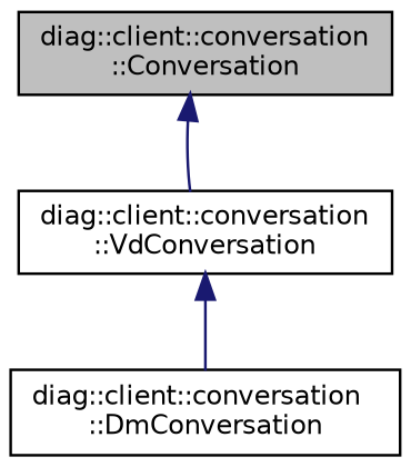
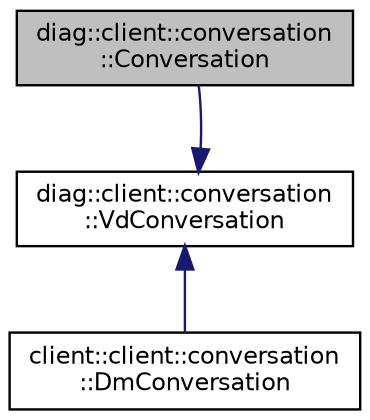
  digraph {
    rankdir=TB
    node [color=black fillcolor=white fontname=Helvetica fontsize=10 shape=record style=filled]
    edge [color=midnightblue dir=back fontname=Helvetica fontsize=10 labelfontname=Helvetica labelfontsize=10 style=solid]
    n1 [fillcolor=grey75 fontcolor=black height=0.2 label="diag::client::conversation\l::Conversation" width=0.4]
    n2 [height=0.2 label="diag::client::conversation\l::VdConversation" width=0.4]
-   n3 [height=0.2 label="diag::client::conversation\l::DmConversation" width=0.4]
-   n1 -> n2
+   n3 [height=0.2 label="client::client::conversation\l::DmConversation" width=0.4]
+   n2 -> n1
    n2 -> n3
  }
